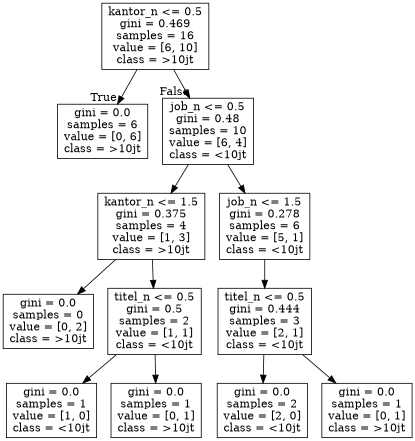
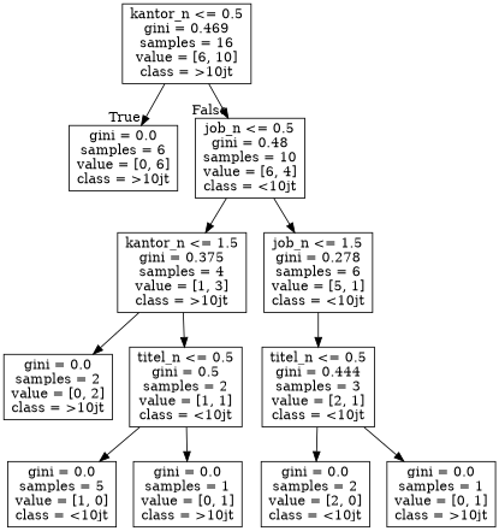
  digraph {
    node [shape=box]
    n1 [label="kantor_n <= 0.5\ngini = 0.469\nsamples = 16\nvalue = [6, 10]\nclass = >10jt"]
    n2 [label="gini = 0.0\nsamples = 6\nvalue = [0, 6]\nclass = >10jt"]
    n3 [label="job_n <= 0.5\ngini = 0.48\nsamples = 10\nvalue = [6, 4]\nclass = <10jt"]
    n4 [label="kantor_n <= 1.5\ngini = 0.375\nsamples = 4\nvalue = [1, 3]\nclass = >10jt"]
    n5 [label="job_n <= 1.5\ngini = 0.278\nsamples = 6\nvalue = [5, 1]\nclass = <10jt"]
-   n6 [label="gini = 0.0\nsamples = 0\nvalue = [0, 2]\nclass = >10jt"]
+   n6 [label="gini = 0.0\nsamples = 2\nvalue = [0, 2]\nclass = >10jt"]
    n7 [label="titel_n <= 0.5\ngini = 0.5\nsamples = 2\nvalue = [1, 1]\nclass = <10jt"]
    n8 [label="titel_n <= 0.5\ngini = 0.444\nsamples = 3\nvalue = [2, 1]\nclass = <10jt"]
-   n9 [label="gini = 0.0\nsamples = 1\nvalue = [1, 0]\nclass = <10jt"]
+   n9 [label="gini = 0.0\nsamples = 5\nvalue = [1, 0]\nclass = <10jt"]
    n10 [label="gini = 0.0\nsamples = 1\nvalue = [0, 1]\nclass = >10jt"]
    n11 [label="gini = 0.0\nsamples = 2\nvalue = [2, 0]\nclass = <10jt"]
    n12 [label="gini = 0.0\nsamples = 1\nvalue = [0, 1]\nclass = >10jt"]
    n1 -> n2 [headlabel=True labelangle=45 labeldistance=2.5]
    n1 -> n3 [headlabel=False labelangle=-45 labeldistance=2.5]
    n3 -> n4
    n3 -> n5
    n4 -> n6
    n4 -> n7
    n5 -> n8
    n7 -> n9
    n7 -> n10
    n8 -> n11
    n8 -> n12
  }
